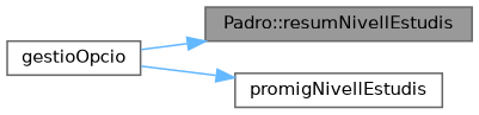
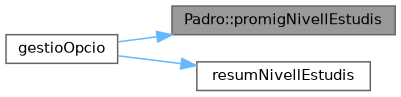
  digraph {
    rankdir=RL
    node [color=grey40 fillcolor=white fontname=Helvetica fontsize=10 shape=box style=filled]
    edge [color=steelblue1 dir=back fontname=Helvetica fontsize=10 labelfontname=Helvetica labelfontsize=10 style=solid]
-   n1 [color=gray40 fillcolor=grey60 fontcolor=black height=0.2 label="Padro::resumNivellEstudis" width=0.4]
+   n1 [color=gray40 fillcolor=grey60 fontcolor=black height=0.2 label="Padro::promigNivellEstudis" width=0.4]
    n2 [height=0.2 label=gestioOpcio width=0.4]
-   n3 [height=0.2 label=promigNivellEstudis width=0.4]
+   n3 [height=0.2 label=resumNivellEstudis width=0.4]
    n1 -> n2
    n3 -> n2
  }
